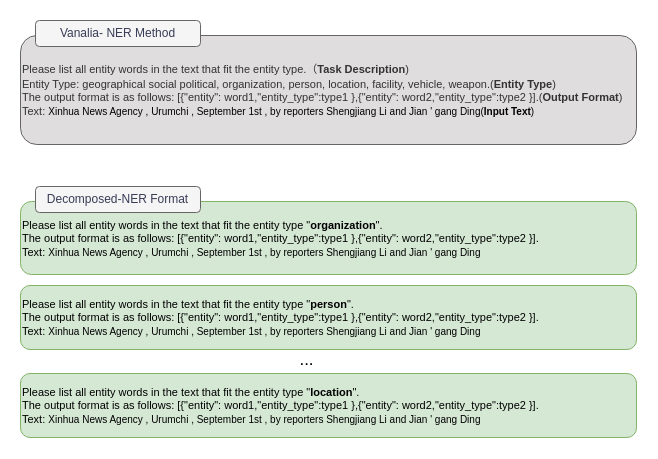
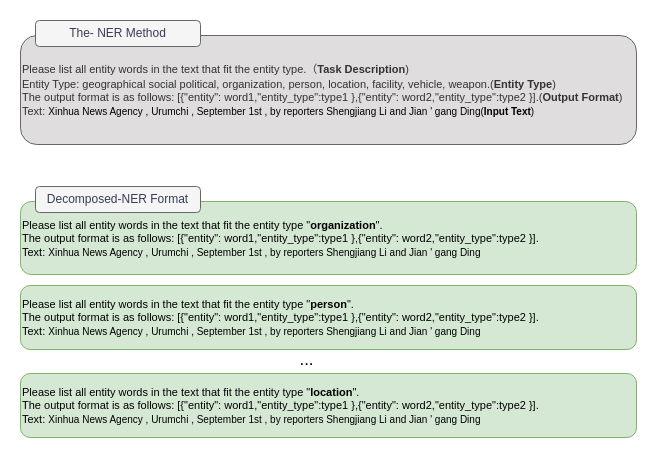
  <mxCell id="0" />
  <mxCell id="1" parent="0" />
  <mxCell id="2" value="&lt;span style=&quot;background-color: initial; font-size: 11px;&quot;&gt;Please list all entity words in the text that fit the entity type.（&lt;b&gt;Task Description&lt;/b&gt;)&lt;/span&gt;&lt;br&gt;&lt;span style=&quot;font-size: 11px; background-color: initial;&quot;&gt;Entity Type: geographical social political, organization, person, location, facility, vehicle, weapon.(&lt;b&gt;Entity Type&lt;/b&gt;)&lt;/span&gt;&lt;br&gt;&lt;div style=&quot;font-size: 11px;&quot;&gt;&lt;font style=&quot;font-size: 11px;&quot;&gt;The output format is as follows: [{&quot;entity&quot;: word1,&quot;entity_type&quot;:type1 },{&quot;entity&quot;: word2,&quot;entity_type&quot;:type2 }].(&lt;b&gt;Output Format&lt;/b&gt;)&lt;/font&gt;&lt;/div&gt;&lt;div style=&quot;&quot;&gt;&lt;font style=&quot;font-size: 11px;&quot;&gt;Text:&amp;nbsp;&lt;/font&gt;&lt;span style=&quot;color: rgb(0, 0, 0); text-align: center; background-color: initial;&quot;&gt;&lt;font style=&quot;font-size: 10px;&quot;&gt;Xinhua News Agency , Urumchi , September 1st , by reporters Shengjiang Li and Jian ' gang Ding(&lt;b&gt;Input Text&lt;/b&gt;)&lt;/font&gt;&lt;/span&gt;&lt;/div&gt;" style="rounded=1;whiteSpace=wrap;html=1;strokeColor=#666666;fontColor=#333333;fillColor=#dfdddd;align=left;" vertex="1" parent="1"><mxGeometry x="20" y="35" width="616" height="109" as="geometry" /></mxCell>
- <mxCell id="3" value="&lt;div style=&quot;text-align: left;&quot;&gt;&lt;font color=&quot;#393c56&quot;&gt;Vanalia- NER Method&lt;/font&gt;&lt;/div&gt;" style="rounded=1;whiteSpace=wrap;html=1;strokeColor=#666666;fontColor=#333333;fillColor=#f5f5f5;" vertex="1" parent="1"><mxGeometry x="35" y="20" width="165" height="26" as="geometry" /></mxCell>
+ <mxCell id="3" value="&lt;div style=&quot;text-align: left;&quot;&gt;&lt;font color=&quot;#393c56&quot;&gt;The- NER Method&lt;/font&gt;&lt;/div&gt;" style="rounded=1;whiteSpace=wrap;html=1;strokeColor=#666666;fontColor=#333333;fillColor=#f5f5f5;" vertex="1" parent="1"><mxGeometry x="35" y="20" width="165" height="26" as="geometry" /></mxCell>
  <mxCell id="4" value="&lt;span style=&quot;background-color: initial; font-size: 11px;&quot;&gt;Please list all entity words in the text that fit the entity type &quot;&lt;b&gt;organization&lt;/b&gt;&quot;.&lt;/span&gt;&lt;br&gt;&lt;div style=&quot;font-size: 11px;&quot;&gt;&lt;font style=&quot;font-size: 11px;&quot;&gt;The output format is as follows: [{&quot;entity&quot;: word1,&quot;entity_type&quot;:type1 },{&quot;entity&quot;: word2,&quot;entity_type&quot;:type2 }].&lt;/font&gt;&lt;/div&gt;&lt;div style=&quot;&quot;&gt;&lt;font style=&quot;font-size: 11px;&quot;&gt;Text:&amp;nbsp;&lt;/font&gt;&lt;span style=&quot;color: rgb(0, 0, 0); text-align: center; background-color: initial;&quot;&gt;&lt;font style=&quot;font-size: 10px;&quot;&gt;Xinhua News Agency , Urumchi , September 1st , by reporters Shengjiang Li and Jian ' gang Ding&lt;/font&gt;&lt;/span&gt;&lt;/div&gt;" style="rounded=1;whiteSpace=wrap;html=1;strokeColor=#82b366;fillColor=#d5e8d4;align=left;" vertex="1" parent="1"><mxGeometry x="20" y="201" width="616" height="73" as="geometry" /></mxCell>
  <mxCell id="5" value="&lt;div style=&quot;text-align: left;&quot;&gt;&lt;font color=&quot;#393c56&quot;&gt;Decomposed-NER Format&lt;/font&gt;&lt;/div&gt;" style="rounded=1;whiteSpace=wrap;html=1;strokeColor=#666666;fontColor=#333333;fillColor=#f5f5f5;" vertex="1" parent="1"><mxGeometry x="35" y="186" width="165" height="26" as="geometry" /></mxCell>
  <mxCell id="6" value="&lt;span style=&quot;background-color: initial; font-size: 11px;&quot;&gt;Please list all entity words in the text that fit the entity type &quot;&lt;b&gt;person&lt;/b&gt;&quot;.&lt;/span&gt;&lt;br&gt;&lt;div style=&quot;font-size: 11px;&quot;&gt;&lt;font style=&quot;font-size: 11px;&quot;&gt;The output format is as follows: [{&quot;entity&quot;: word1,&quot;entity_type&quot;:type1 },{&quot;entity&quot;: word2,&quot;entity_type&quot;:type2 }].&lt;/font&gt;&lt;/div&gt;&lt;div style=&quot;&quot;&gt;&lt;font style=&quot;font-size: 11px;&quot;&gt;Text:&amp;nbsp;&lt;/font&gt;&lt;span style=&quot;color: rgb(0, 0, 0); text-align: center; background-color: initial;&quot;&gt;&lt;font style=&quot;font-size: 10px;&quot;&gt;Xinhua News Agency , Urumchi , September 1st , by reporters Shengjiang Li and Jian ' gang Ding&lt;/font&gt;&lt;/span&gt;&lt;/div&gt;" style="rounded=1;whiteSpace=wrap;html=1;strokeColor=#82b366;fillColor=#d5e8d4;align=left;" vertex="1" parent="1"><mxGeometry x="20" y="285" width="616" height="64" as="geometry" /></mxCell>
  <mxCell id="7" value="&lt;span style=&quot;background-color: initial; font-size: 11px;&quot;&gt;Please list all entity words in the text that fit the entity type &quot;&lt;b&gt;location&lt;/b&gt;&quot;.&lt;/span&gt;&lt;br&gt;&lt;div style=&quot;font-size: 11px;&quot;&gt;&lt;font style=&quot;font-size: 11px;&quot;&gt;The output format is as follows: [{&quot;entity&quot;: word1,&quot;entity_type&quot;:type1 },{&quot;entity&quot;: word2,&quot;entity_type&quot;:type2 }].&lt;/font&gt;&lt;/div&gt;&lt;div style=&quot;&quot;&gt;&lt;font style=&quot;font-size: 11px;&quot;&gt;Text:&amp;nbsp;&lt;/font&gt;&lt;span style=&quot;color: rgb(0, 0, 0); text-align: center; background-color: initial;&quot;&gt;&lt;font style=&quot;font-size: 10px;&quot;&gt;Xinhua News Agency , Urumchi , September 1st , by reporters Shengjiang Li and Jian ' gang Ding&lt;/font&gt;&lt;/span&gt;&lt;/div&gt;" style="rounded=1;whiteSpace=wrap;html=1;strokeColor=#82b366;fillColor=#d5e8d4;align=left;" vertex="1" parent="1"><mxGeometry x="20" y="373" width="616" height="64" as="geometry" /></mxCell>
  <mxCell id="8" value="&lt;font style=&quot;font-size: 17px;&quot;&gt;...&lt;/font&gt;" style="text;html=1;align=center;verticalAlign=middle;resizable=0;points=[];autosize=1;strokeColor=none;fillColor=none;" vertex="1" parent="1"><mxGeometry x="290" y="344" width="32" height="32" as="geometry" /></mxCell>
